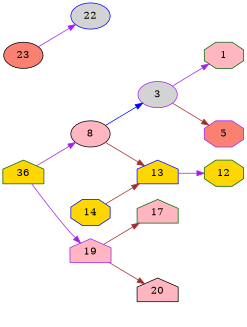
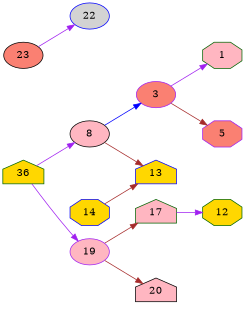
  digraph {
    rankdir=LR
    node [style=filled]
    n1 [color=darkgreen fillcolor=gold label=36 shape=house]
    n2 [color=black fillcolor=lightpink label=8 shape=ellipse]
    n3 [label=0 style=invis]
-   n4 [color=purple fillcolor=lightpink label=19 shape=house]
-   n5 [color=purple fillcolor=lightgrey label=3 shape=ellipse]
+   n4 [color=purple fillcolor=lightpink label=19 shape=ellipse]
+   n5 [color=purple fillcolor=salmon label=3 shape=ellipse]
    n6 [label=1 style=invis]
    n7 [color=blue fillcolor=gold label=13 shape=house]
    n8 [color=darkgreen fillcolor=lightpink label=17 shape=house]
    n9 [label=8 style=invis]
    n10 [color=black fillcolor=lightpink label=20 shape=house]
    n11 [color=darkgreen fillcolor=lightpink label=1 shape=octagon]
    n12 [label=2 style=invis]
    n13 [color=purple fillcolor=salmon label=5 shape=octagon]
    n14 [color=darkgreen fillcolor=gold label=12 shape=octagon]
    n15 [label=5 style=invis]
    n16 [color=blue fillcolor=gold label=14 shape=octagon]
    n17 [label=10 style=invis]
    n18 [label=10 style=invis]
    n19 [color=black fillcolor=salmon label=23 shape=ellipse]
    n20 [color=blue fillcolor=lightgrey label=22 shape=ellipse]
    n21 [label=11 style=invis]
    n22 [label=11 style=invis]
    n1 -> n2 [color=purple]
    n1 -> n3 [style=invis]
    n1 -> n4 [color=purple]
    n2 -> n5 [color=blue]
    n2 -> n6 [style=invis]
    n2 -> n7 [color=brown]
    n4 -> n8 [color=brown]
    n4 -> n9 [style=invis]
    n4 -> n10 [color=brown]
    n5 -> n11 [color=purple]
    n5 -> n12 [style=invis]
    n5 -> n13 [color=brown]
-   n7 -> n14 [color=purple]
+   n8 -> n14 [color=purple]
    n7 -> n15 [style=invis]
    n10 -> n17 [style=invis]
    n10 -> n18 [style=invis]
    n16 -> n7 [color=brown]
    n19 -> n20 [color=purple]
    n19 -> n21 [style=invis]
    n19 -> n22 [style=invis]
  }
